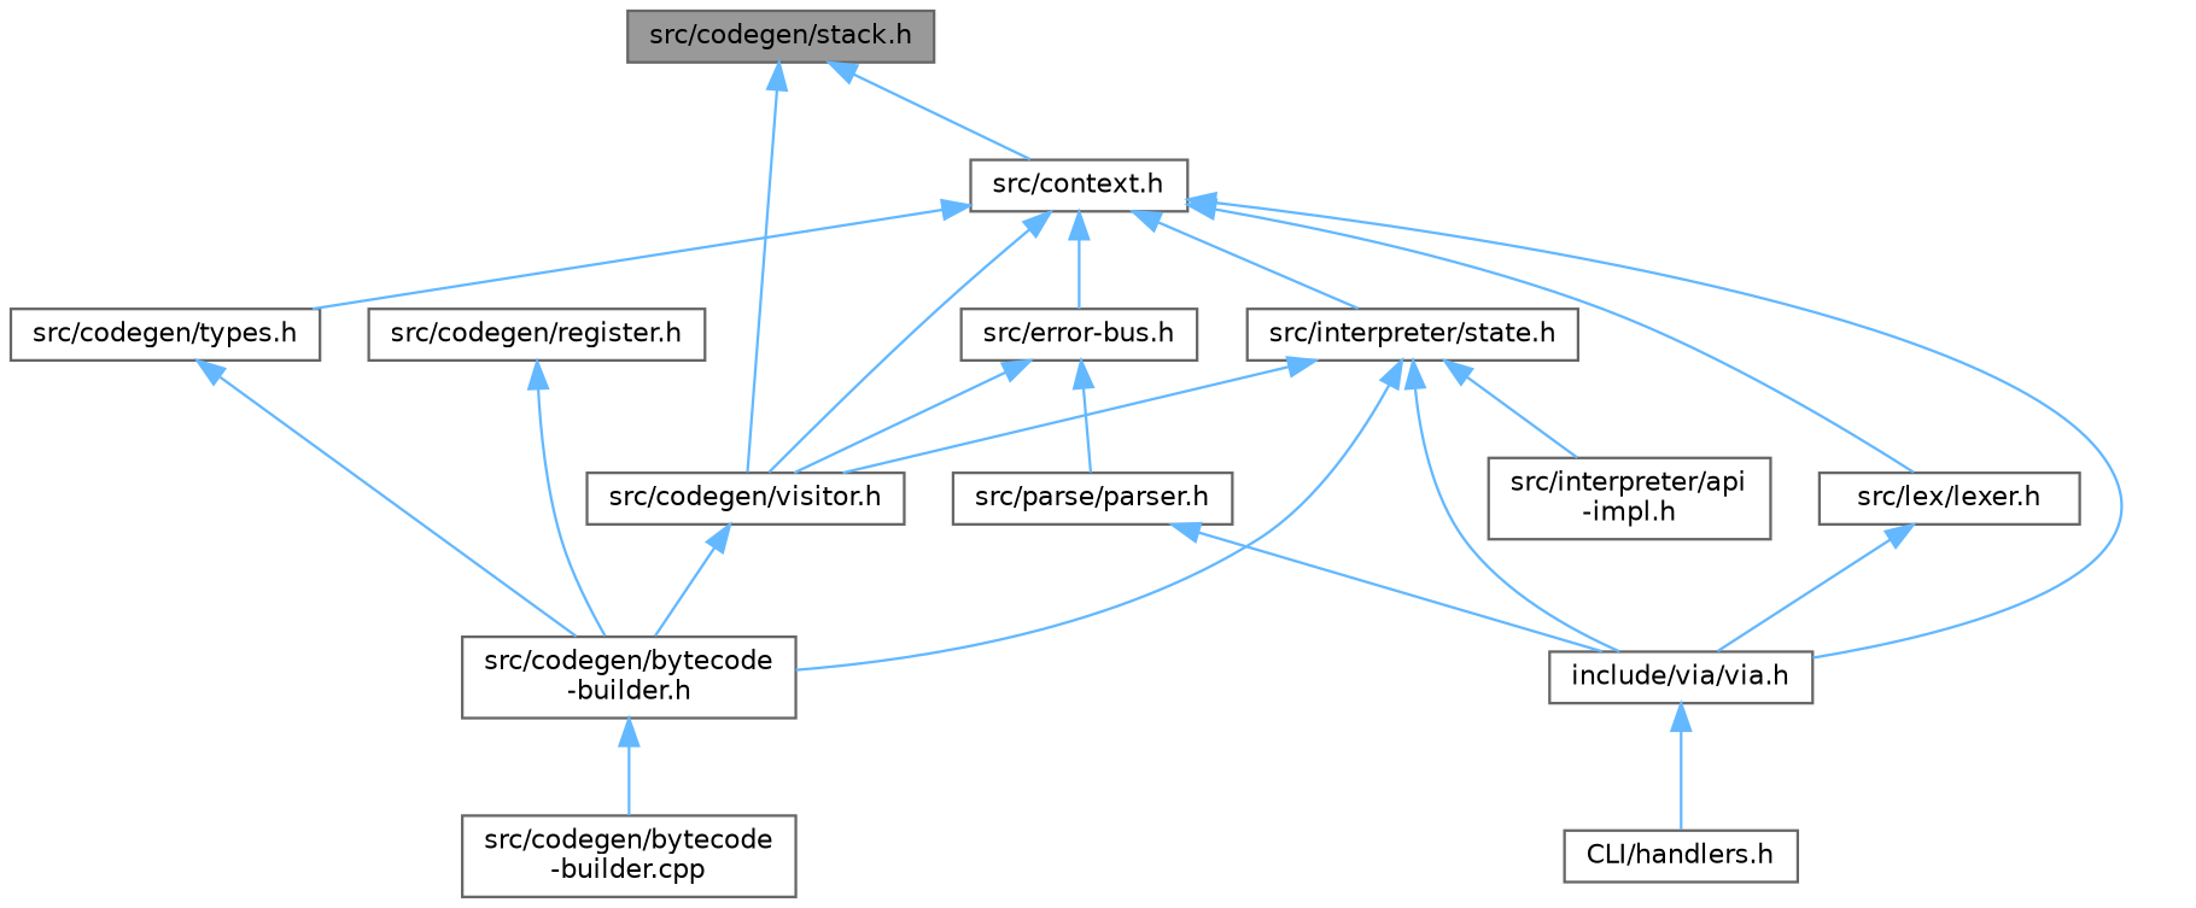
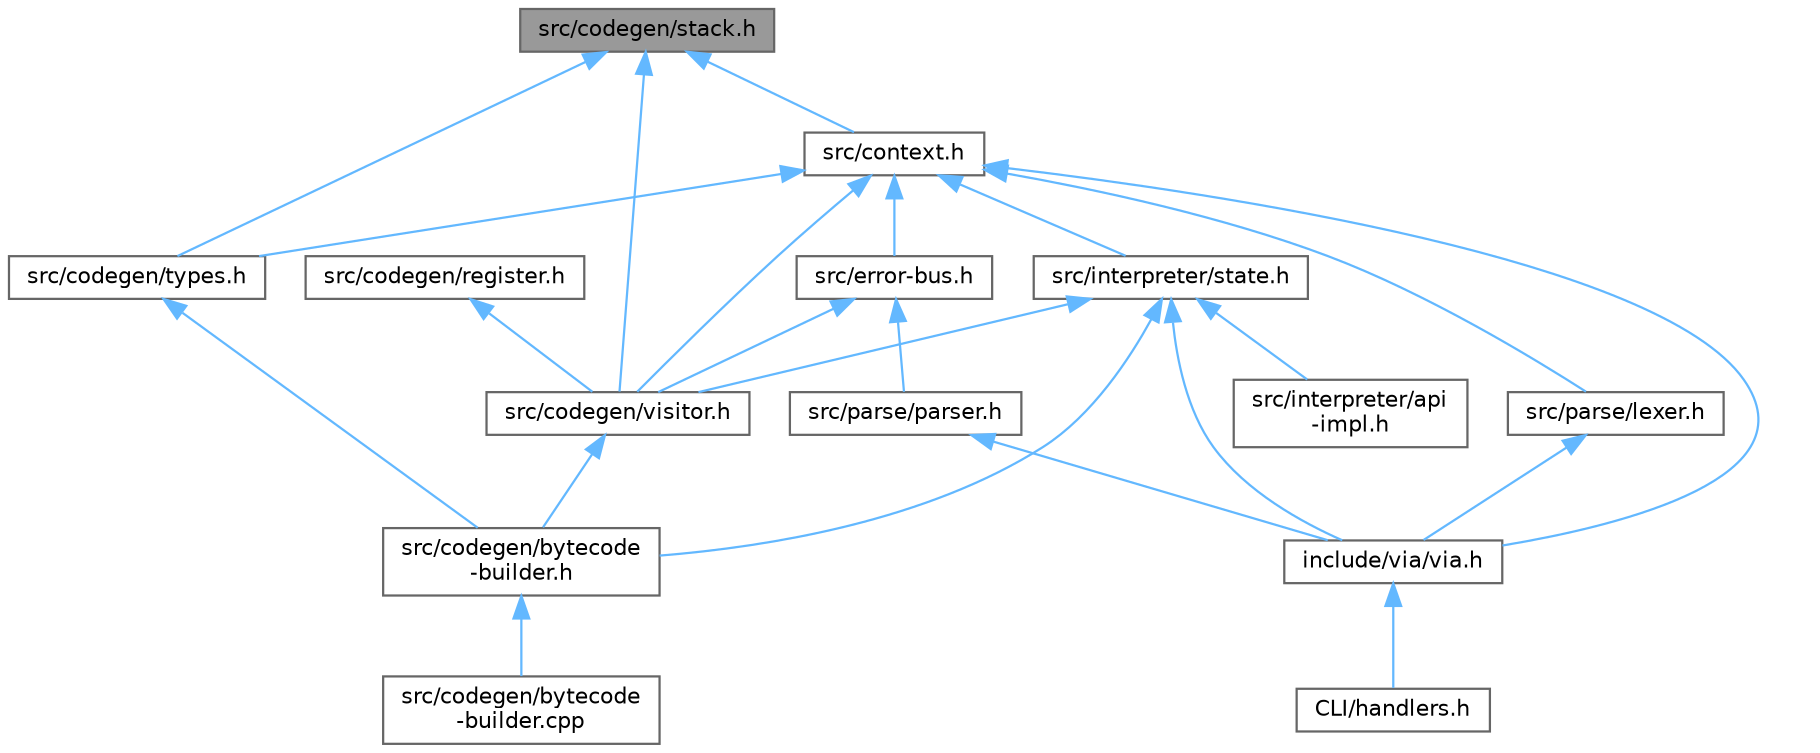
  digraph {
    node [color=grey40 fillcolor=white fontname=Helvetica fontsize=10 shape=box style=filled]
    edge [color=steelblue1 dir=back fontname=Helvetica fontsize=10 labelfontname=Helvetica labelfontsize=10 style=solid]
    n1 [color=gray40 fillcolor=grey60 fontcolor=black height=0.2 label="src/codegen/stack.h" width=0.4]
    n2 [height=0.2 label="src/codegen/types.h" width=0.4]
    n3 [height=0.2 label="src/codegen/visitor.h" width=0.4]
    n4 [height=0.2 label="src/context.h" width=0.4]
    n5 [height=0.2 label="src/codegen/bytecode\l-builder.h" width=0.4]
    n6 [height=0.2 label="include/via/via.h" width=0.4]
    n7 [height=0.2 label="src/error-bus.h" width=0.4]
    n8 [height=0.2 label="src/interpreter/state.h" width=0.4]
-   n9 [height=0.2 label="src/lex/lexer.h" width=0.4]
+   n9 [height=0.2 label="src/parse/lexer.h" width=0.4]
    n10 [height=0.2 label="src/codegen/bytecode\l-builder.cpp" width=0.4]
    n11 [height=0.2 label="CLI/handlers.h" width=0.4]
    n12 [height=0.2 label="src/parse/parser.h" width=0.4]
    n13 [height=0.2 label="src/interpreter/api\l-impl.h" width=0.4]
    n14 [height=0.2 label="src/codegen/register.h" width=0.4]
+   n1 -> n2
    n1 -> n3
    n1 -> n4
    n2 -> n5
    n3 -> n5
    n4 -> n2
    n4 -> n3
    n4 -> n6
    n4 -> n7
    n4 -> n8
    n4 -> n9
    n5 -> n10
    n6 -> n11
    n7 -> n3
    n7 -> n12
    n8 -> n3
    n8 -> n5
    n8 -> n6
    n8 -> n13
    n9 -> n6
    n12 -> n6
-   n14 -> n5
+   n14 -> n3
  }
